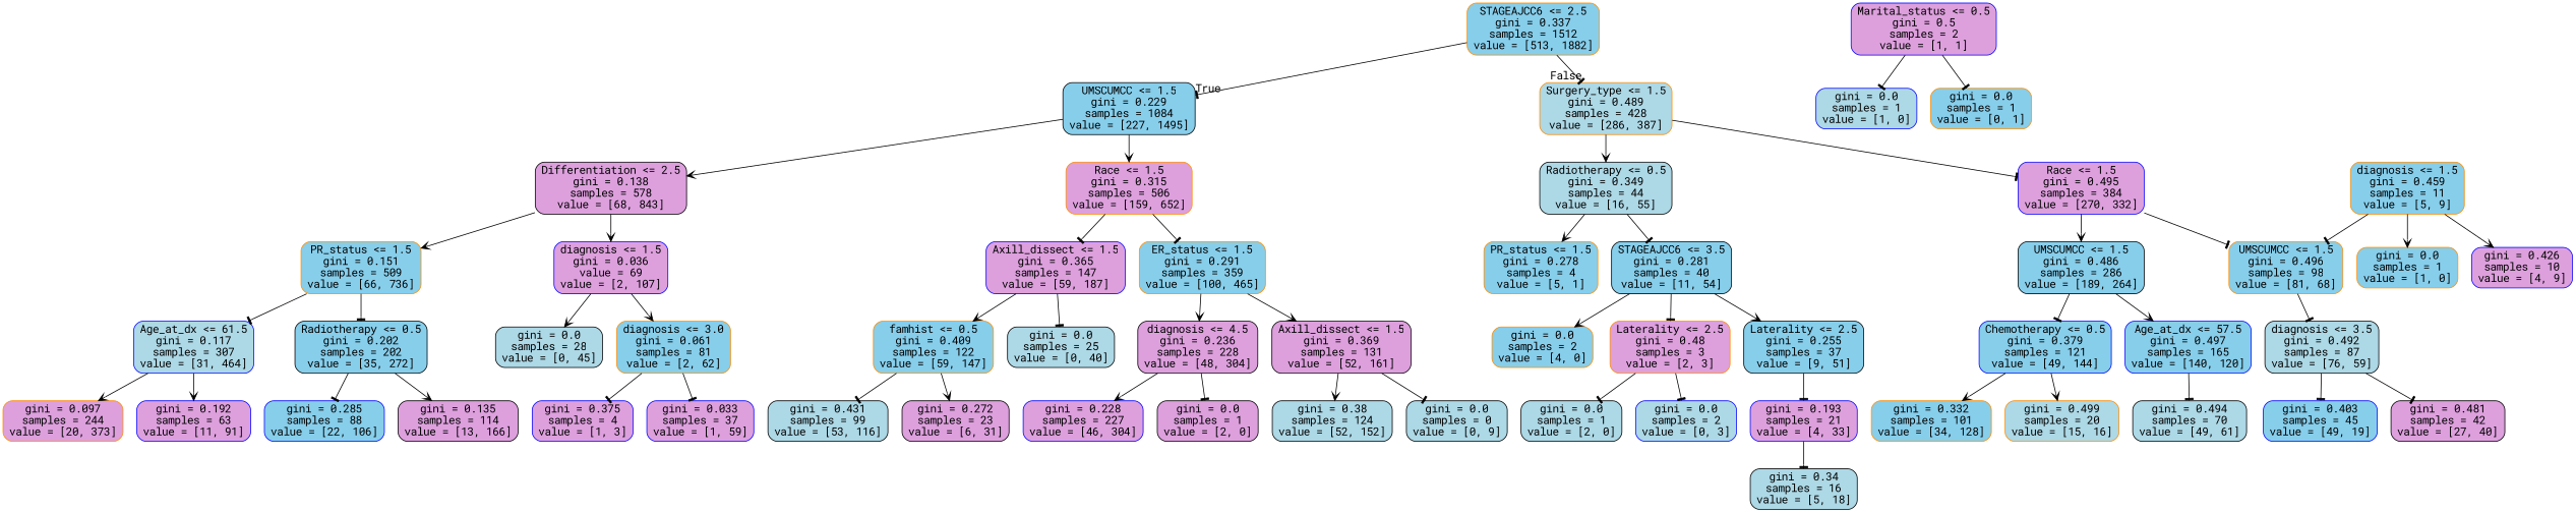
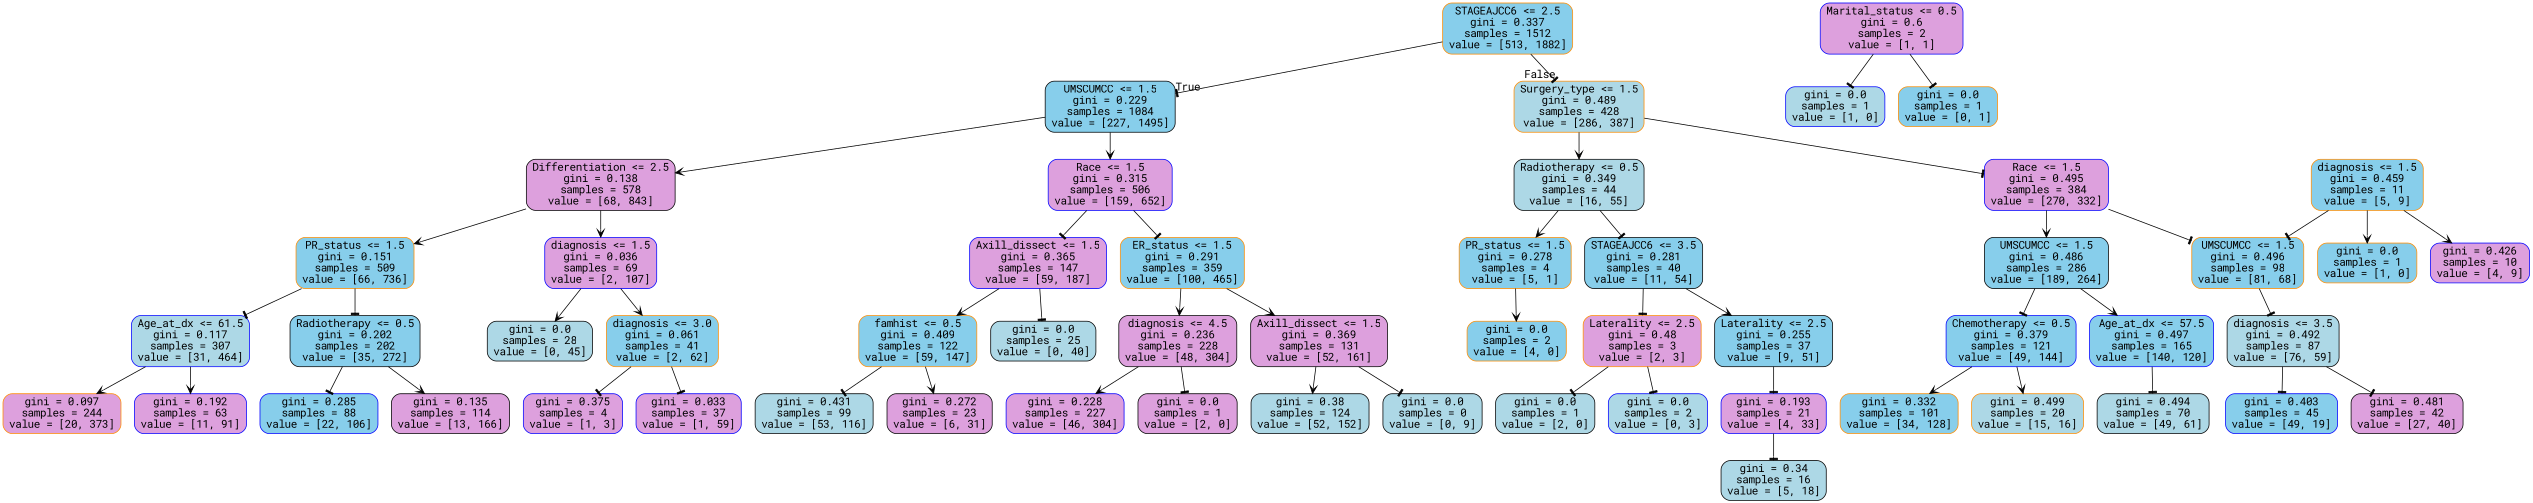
  digraph {
    fontname="Roboto Mono"
    node [color=black fillcolor=skyblue fontname="Roboto Mono" shape=box style="filled, rounded"]
    edge [arrowhead=tee fontname="Roboto Mono"]
    n1 [color=darkorange label="STAGEAJCC6 <= 2.5\ngini = 0.337\nsamples = 1512\nvalue = [513, 1882]"]
    n2 [label="UMSCUMCC <= 1.5\ngini = 0.229\nsamples = 1084\nvalue = [227, 1495]"]
    n3 [color=darkorange fillcolor=lightblue label="Surgery_type <= 1.5\ngini = 0.489\nsamples = 428\nvalue = [286, 387]"]
-   n4 [color=darkorange fillcolor=plum label="Race <= 1.5\ngini = 0.315\nsamples = 506\nvalue = [159, 652]"]
+   n4 [color=blue fillcolor=plum label="Race <= 1.5\ngini = 0.315\nsamples = 506\nvalue = [159, 652]"]
    n5 [fillcolor=plum label="Differentiation <= 2.5\ngini = 0.138\nsamples = 578\nvalue = [68, 843]"]
    n6 [color=blue fillcolor=plum label="Race <= 1.5\ngini = 0.495\nsamples = 384\nvalue = [270, 332]"]
    n7 [fillcolor=lightblue label="Radiotherapy <= 0.5\ngini = 0.349\nsamples = 44\nvalue = [16, 55]"]
    n8 [color=blue fillcolor=plum label="Axill_dissect <= 1.5\ngini = 0.365\nsamples = 147\nvalue = [59, 187]"]
    n9 [color=darkorange label="ER_status <= 1.5\ngini = 0.291\nsamples = 359\nvalue = [100, 465]"]
    n10 [color=darkorange label="PR_status <= 1.5\ngini = 0.151\nsamples = 509\nvalue = [66, 736]"]
-   n11 [color=blue fillcolor=plum label="diagnosis <= 1.5\ngini = 0.036\nvalue = 69\nvalue = [2, 107]"]
+   n11 [color=blue fillcolor=plum label="diagnosis <= 1.5\ngini = 0.036\nsamples = 69\nvalue = [2, 107]"]
    n12 [color=darkorange label="famhist <= 0.5\ngini = 0.409\nsamples = 122\nvalue = [59, 147]"]
    n13 [fillcolor=lightblue label="gini = 0.0\nsamples = 25\nvalue = [0, 40]"]
    n14 [fillcolor=plum label="diagnosis <= 4.5\ngini = 0.236\nsamples = 228\nvalue = [48, 304]"]
    n15 [fillcolor=plum label="Axill_dissect <= 1.5\ngini = 0.369\nsamples = 131\nvalue = [52, 161]"]
    n16 [fillcolor=lightblue label="gini = 0.431\nsamples = 99\nvalue = [53, 116]"]
    n17 [fillcolor=plum label="gini = 0.272\nsamples = 23\nvalue = [6, 31]"]
    n18 [color=blue fillcolor=plum label="gini = 0.228\nsamples = 227\nvalue = [46, 304]"]
    n19 [fillcolor=plum label="gini = 0.0\nsamples = 1\nvalue = [2, 0]"]
    n20 [fillcolor=lightblue label="gini = 0.38\nsamples = 124\nvalue = [52, 152]"]
    n21 [fillcolor=lightblue label="gini = 0.0\nsamples = 0\nvalue = [0, 9]"]
    n22 [color=blue fillcolor=lightblue label="Age_at_dx <= 61.5\ngini = 0.117\nsamples = 307\nvalue = [31, 464]"]
    n23 [label="Radiotherapy <= 0.5\ngini = 0.202\nsamples = 202\nvalue = [35, 272]"]
    n24 [fillcolor=lightblue label="gini = 0.0\nsamples = 28\nvalue = [0, 45]"]
-   n25 [color=darkorange label="diagnosis <= 3.0\ngini = 0.061\nsamples = 81\nvalue = [2, 62]"]
+   n25 [color=darkorange label="diagnosis <= 3.0\ngini = 0.061\nsamples = 41\nvalue = [2, 62]"]
    n26 [color=darkorange fillcolor=plum label="gini = 0.097\nsamples = 244\nvalue = [20, 373]"]
    n27 [color=blue fillcolor=plum label="gini = 0.192\nsamples = 63\nvalue = [11, 91]"]
    n28 [color=blue label="gini = 0.285\nsamples = 88\nvalue = [22, 106]"]
    n29 [fillcolor=plum label="gini = 0.135\nsamples = 114\nvalue = [13, 166]"]
    n30 [color=blue fillcolor=plum label="gini = 0.375\nsamples = 4\nvalue = [1, 3]"]
    n31 [color=blue fillcolor=plum label="gini = 0.033\nsamples = 37\nvalue = [1, 59]"]
    n32 [color=darkorange label="UMSCUMCC <= 1.5\ngini = 0.496\nsamples = 98\nvalue = [81, 68]"]
    n33 [label="UMSCUMCC <= 1.5\ngini = 0.486\nsamples = 286\nvalue = [189, 264]"]
    n34 [color=darkorange label="PR_status <= 1.5\ngini = 0.278\nsamples = 4\nvalue = [5, 1]"]
    n35 [label="STAGEAJCC6 <= 3.5\ngini = 0.281\nsamples = 40\nvalue = [11, 54]"]
    n36 [fillcolor=lightblue label="diagnosis <= 3.5\ngini = 0.492\nsamples = 87\nvalue = [76, 59]"]
    n37 [color=blue label="Age_at_dx <= 57.5\ngini = 0.497\nsamples = 165\nvalue = [140, 120]"]
    n38 [color=blue label="Chemotherapy <= 0.5\ngini = 0.379\nsamples = 121\nvalue = [49, 144]"]
    n39 [color=blue label="gini = 0.403\nsamples = 45\nvalue = [49, 19]"]
    n40 [fillcolor=plum label="gini = 0.481\nsamples = 42\nvalue = [27, 40]"]
    n41 [color=darkorange label="diagnosis <= 1.5\ngini = 0.459\nsamples = 11\nvalue = [5, 9]"]
    n42 [color=darkorange label="gini = 0.0\nsamples = 1\nvalue = [1, 0]"]
    n43 [color=blue fillcolor=plum label="gini = 0.426\nsamples = 10\nvalue = [4, 9]"]
    n44 [fillcolor=lightblue label="gini = 0.494\nsamples = 70\nvalue = [49, 61]"]
    n45 [color=darkorange fillcolor=lightblue label="gini = 0.499\nsamples = 20\nvalue = [15, 16]"]
    n46 [color=darkorange label="gini = 0.332\nsamples = 101\nvalue = [34, 128]"]
    n47 [color=darkorange label="gini = 0.0\nsamples = 2\nvalue = [4, 0]"]
    n48 [label="Laterality <= 2.5\ngini = 0.255\nsamples = 37\nvalue = [9, 51]"]
    n49 [color=darkorange fillcolor=plum label="Laterality <= 2.5\ngini = 0.48\nsamples = 3\nvalue = [2, 3]"]
-   n50 [color=blue fillcolor=plum label="Marital_status <= 0.5\ngini = 0.5\nsamples = 2\nvalue = [1, 1]"]
+   n50 [color=blue fillcolor=plum label="Marital_status <= 0.5\ngini = 0.6\nsamples = 2\nvalue = [1, 1]"]
    n51 [color=blue fillcolor=lightblue label="gini = 0.0\nsamples = 1\nvalue = [1, 0]"]
    n52 [color=darkorange label="gini = 0.0\nsamples = 1\nvalue = [0, 1]"]
    n53 [color=blue fillcolor=plum label="gini = 0.193\nsamples = 21\nvalue = [4, 33]"]
    n54 [fillcolor=lightblue label="gini = 0.0\nsamples = 1\nvalue = [2, 0]"]
    n55 [color=blue fillcolor=lightblue label="gini = 0.0\nsamples = 2\nvalue = [0, 3]"]
    n56 [fillcolor=lightblue label="gini = 0.34\nsamples = 16\nvalue = [5, 18]"]
    n1 -> n2 [headlabel=True labelangle=45 labeldistance=2.5]
    n1 -> n3 [headlabel=False labelangle=-45 labeldistance=2.5]
    n2 -> n4 [arrowhead=vee]
    n2 -> n5 [arrowhead=vee]
    n3 -> n6
    n3 -> n7 [arrowhead=vee]
    n4 -> n8
    n4 -> n9
    n5 -> n10 [arrowhead=vee]
    n5 -> n11 [arrowhead=vee]
    n6 -> n32
    n6 -> n33 [arrowhead=vee]
    n7 -> n34 [arrowhead=vee]
    n7 -> n35
    n8 -> n12 [arrowhead=vee]
    n8 -> n13
    n9 -> n14 [arrowhead=vee]
    n9 -> n15 [arrowhead=vee]
    n10 -> n22
    n10 -> n23
    n11 -> n24 [arrowhead=vee]
    n11 -> n25 [arrowhead=vee]
    n12 -> n16
    n12 -> n17 [arrowhead=vee]
    n14 -> n18 [arrowhead=vee]
    n14 -> n19
    n15 -> n20 [arrowhead=vee]
    n15 -> n21
    n22 -> n26 [arrowhead=vee]
    n22 -> n27 [arrowhead=vee]
    n23 -> n28
    n23 -> n29 [arrowhead=vee]
    n25 -> n30
    n25 -> n31
    n32 -> n36
    n33 -> n37 [arrowhead=vee]
    n33 -> n38
-   n35 -> n47 [arrowhead=vee]
+   n34 -> n47 [arrowhead=vee]
    n35 -> n48 [arrowhead=vee]
    n35 -> n49
    n36 -> n39
    n36 -> n40
    n37 -> n44
    n38 -> n45 [arrowhead=vee]
    n38 -> n46 [arrowhead=vee]
    n41 -> n32
    n41 -> n42 [arrowhead=vee]
    n41 -> n43 [arrowhead=vee]
    n48 -> n53
    n49 -> n54
    n49 -> n55
    n50 -> n51
    n50 -> n52
    n53 -> n56
  }
